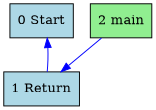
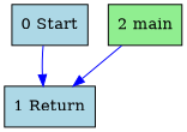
  digraph {
    node [color=black fillcolor=lightblue shape=box style=filled]
    edge [color=blue]
    n1 [label="0 Start\n"]
    n2 [label="1 Return\n"]
    n3 [fillcolor=lightgreen label="2 main\n"]
-   n2 -> n1
+   n1 -> n2
    n3 -> n2
  }
